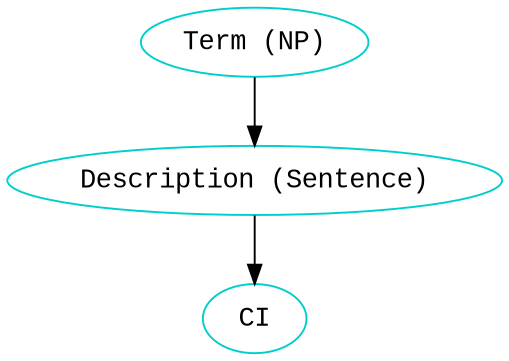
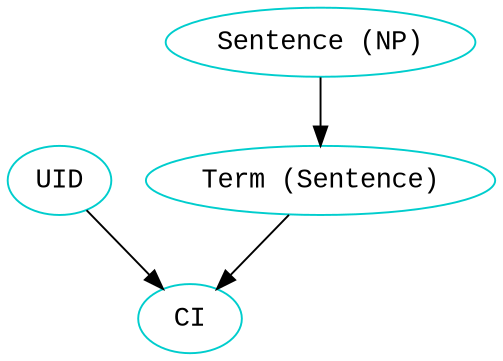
  digraph {
    fontname="Liberation Mono"
    node [color=cyan3 fontname="Liberation Mono" shape=oval]
    edge [fontname="Liberation Mono"]
+   n1 [label=UID]
    n2 [label=CI]
-   n3 [label="Term (NP)"]
-   n4 [label="Description (Sentence)"]
+   n3 [label="Sentence (NP)"]
+   n4 [label="Term (Sentence)"]
+   n1 -> n2
    n3 -> n4
    n4 -> n2
  }
